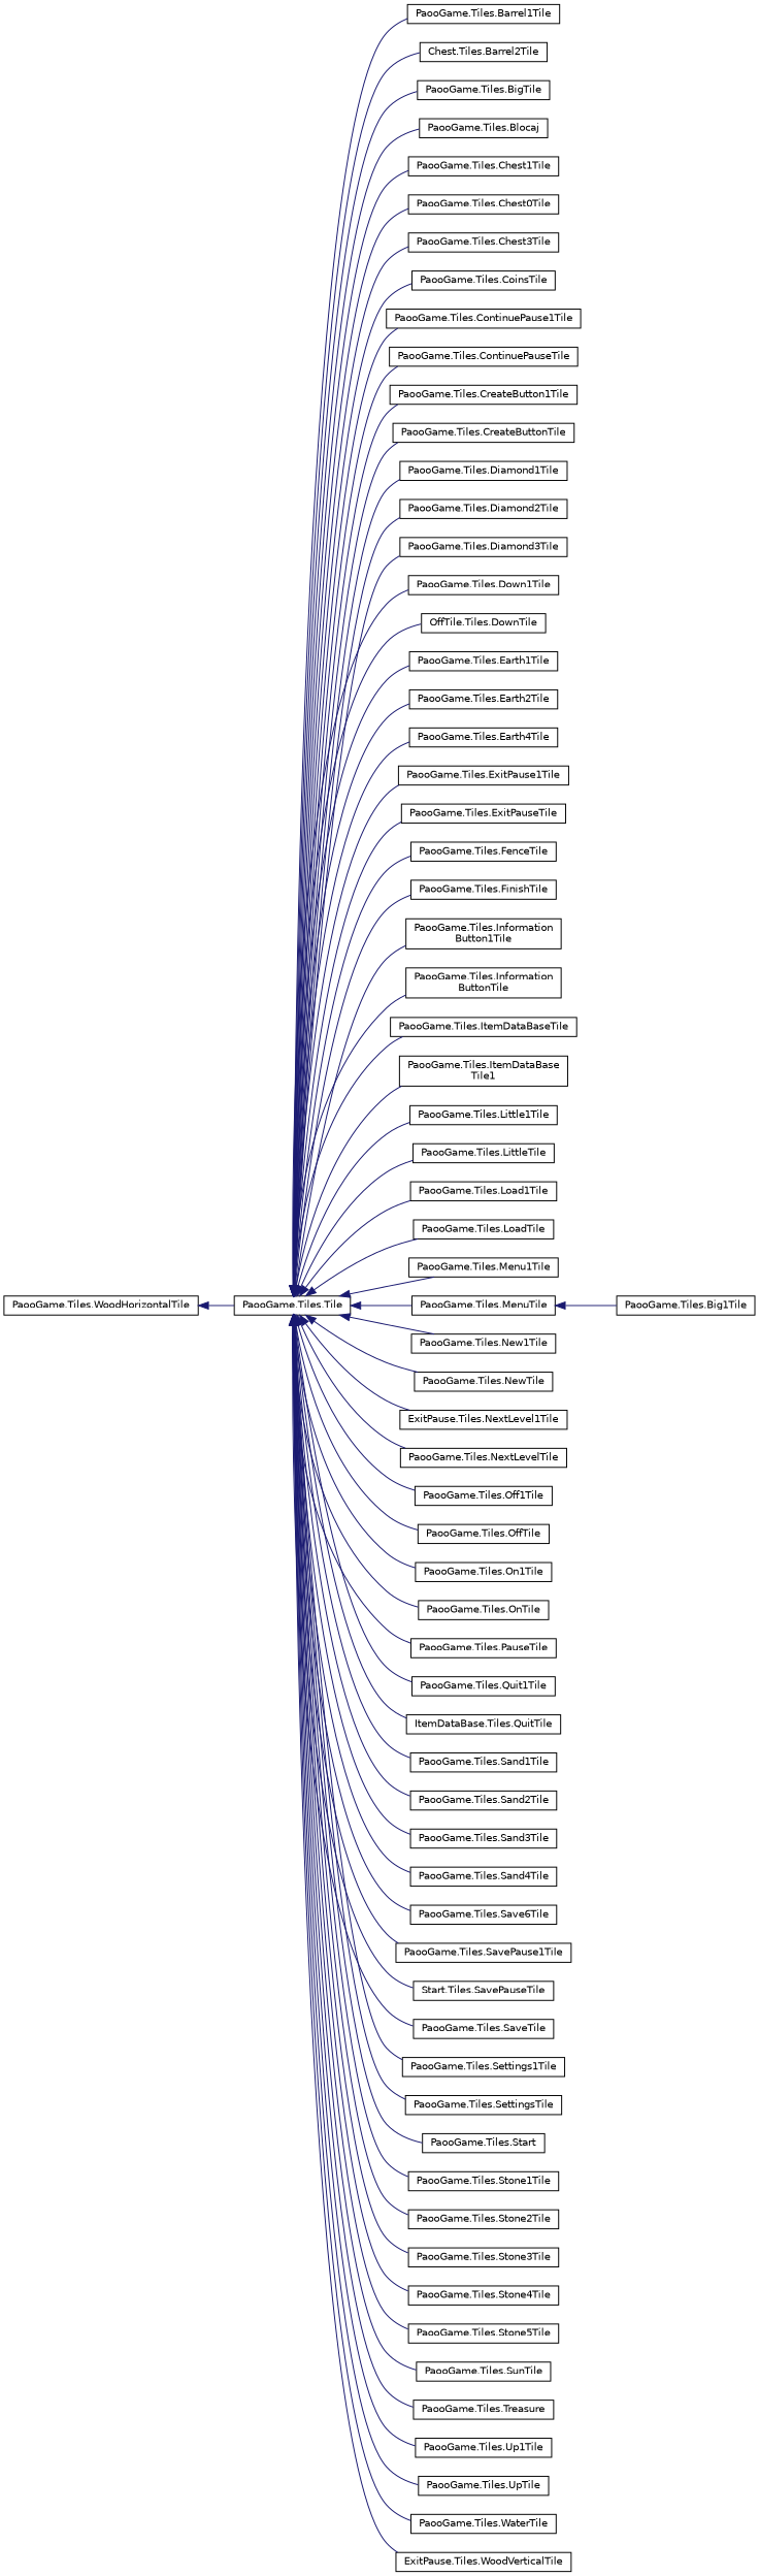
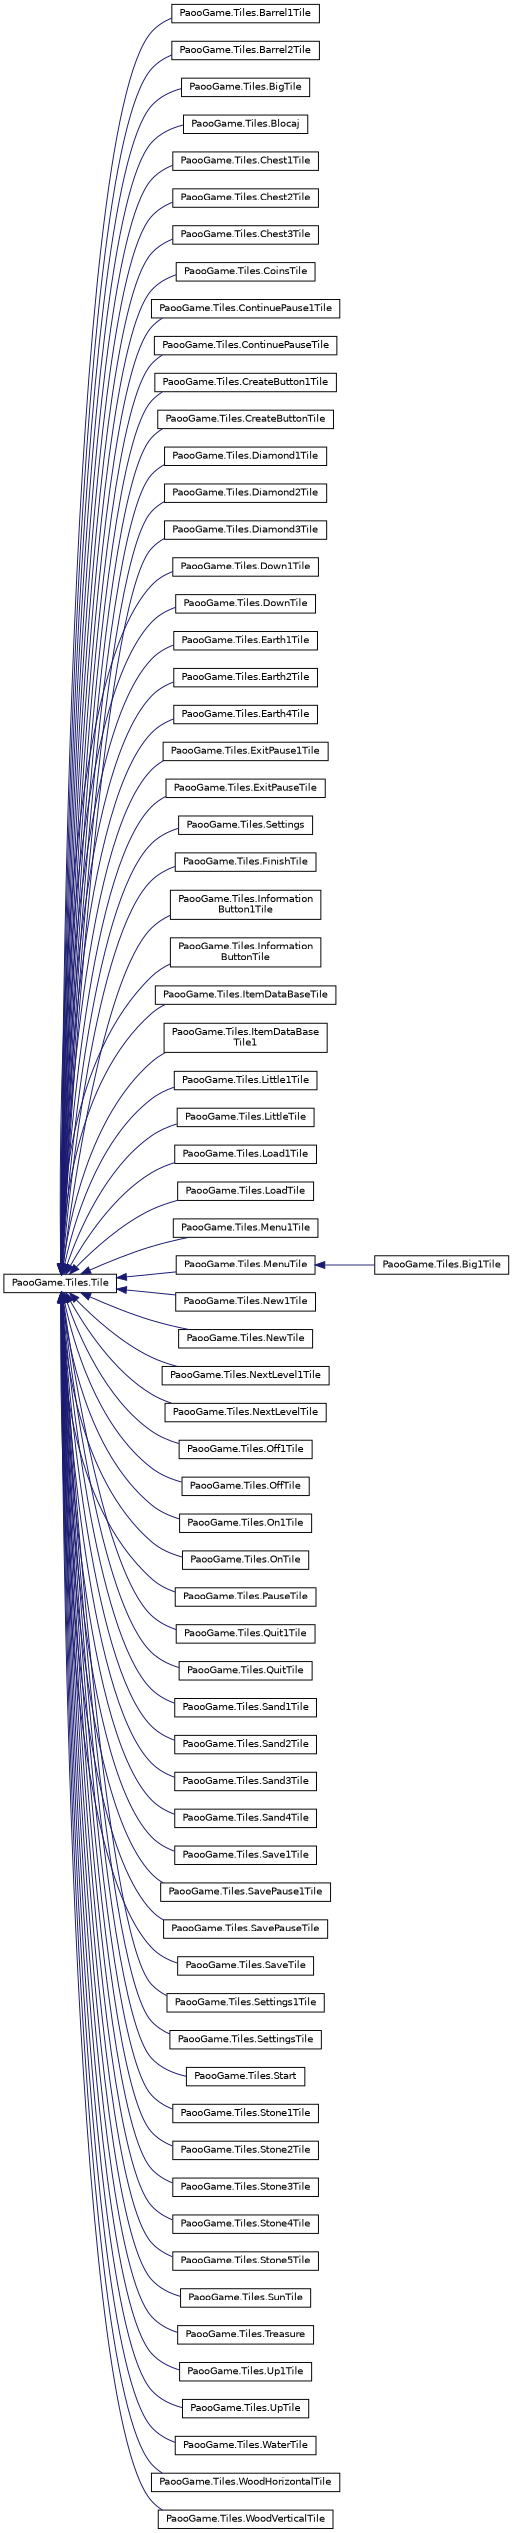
  digraph {
    rankdir=LR
    node [color=black fillcolor=white fontname=Helvetica fontsize=10 shape=record style=filled]
    edge [color=midnightblue dir=back fontname=Helvetica fontsize=10 labelfontname=Helvetica labelfontsize=10 style=solid]
    n1 [height=0.2 label="PaooGame.Tiles.Tile" width=0.4]
    n2 [height=0.2 label="PaooGame.Tiles.Barrel1Tile" width=0.4]
-   n3 [height=0.2 label="Chest.Tiles.Barrel2Tile" width=0.4]
+   n3 [height=0.2 label="PaooGame.Tiles.Barrel2Tile" width=0.4]
    n4 [height=0.2 label="PaooGame.Tiles.BigTile" width=0.4]
    n5 [height=0.2 label="PaooGame.Tiles.Blocaj" width=0.4]
    n6 [height=0.2 label="PaooGame.Tiles.Chest1Tile" width=0.4]
-   n7 [height=0.2 label="PaooGame.Tiles.Chest0Tile" width=0.4]
+   n7 [height=0.2 label="PaooGame.Tiles.Chest2Tile" width=0.4]
    n8 [height=0.2 label="PaooGame.Tiles.Chest3Tile" width=0.4]
    n9 [height=0.2 label="PaooGame.Tiles.CoinsTile" width=0.4]
    n10 [height=0.2 label="PaooGame.Tiles.ContinuePause1Tile" width=0.4]
    n11 [height=0.2 label="PaooGame.Tiles.ContinuePauseTile" width=0.4]
    n12 [height=0.2 label="PaooGame.Tiles.CreateButton1Tile" width=0.4]
    n13 [height=0.2 label="PaooGame.Tiles.CreateButtonTile" width=0.4]
    n14 [height=0.2 label="PaooGame.Tiles.Diamond1Tile" width=0.4]
    n15 [height=0.2 label="PaooGame.Tiles.Diamond2Tile" width=0.4]
    n16 [height=0.2 label="PaooGame.Tiles.Diamond3Tile" width=0.4]
    n17 [height=0.2 label="PaooGame.Tiles.Down1Tile" width=0.4]
-   n18 [height=0.2 label="OffTile.Tiles.DownTile" width=0.4]
+   n18 [height=0.2 label="PaooGame.Tiles.DownTile" width=0.4]
    n19 [height=0.2 label="PaooGame.Tiles.Earth1Tile" width=0.4]
    n20 [height=0.2 label="PaooGame.Tiles.Earth2Tile" width=0.4]
    n21 [height=0.2 label="PaooGame.Tiles.Earth4Tile" width=0.4]
    n22 [height=0.2 label="PaooGame.Tiles.ExitPause1Tile" width=0.4]
    n23 [height=0.2 label="PaooGame.Tiles.ExitPauseTile" width=0.4]
-   n24 [height=0.2 label="PaooGame.Tiles.FenceTile" width=0.4]
+   n24 [height=0.2 label="PaooGame.Tiles.Settings" width=0.4]
    n25 [height=0.2 label="PaooGame.Tiles.FinishTile" width=0.4]
    n26 [height=0.2 label="PaooGame.Tiles.Information\lButton1Tile" width=0.4]
    n27 [height=0.2 label="PaooGame.Tiles.Information\lButtonTile" width=0.4]
    n28 [height=0.2 label="PaooGame.Tiles.ItemDataBaseTile" width=0.4]
    n29 [height=0.2 label="PaooGame.Tiles.ItemDataBase\lTile1" width=0.4]
    n30 [height=0.2 label="PaooGame.Tiles.Little1Tile" width=0.4]
    n31 [height=0.2 label="PaooGame.Tiles.LittleTile" width=0.4]
    n32 [height=0.2 label="PaooGame.Tiles.Load1Tile" width=0.4]
    n33 [height=0.2 label="PaooGame.Tiles.LoadTile" width=0.4]
    n34 [height=0.2 label="PaooGame.Tiles.Menu1Tile" width=0.4]
    n35 [height=0.2 label="PaooGame.Tiles.MenuTile" width=0.4]
    n36 [height=0.2 label="PaooGame.Tiles.New1Tile" width=0.4]
    n37 [height=0.2 label="PaooGame.Tiles.NewTile" width=0.4]
-   n38 [height=0.2 label="ExitPause.Tiles.NextLevel1Tile" width=0.4]
+   n38 [height=0.2 label="PaooGame.Tiles.NextLevel1Tile" width=0.4]
    n39 [height=0.2 label="PaooGame.Tiles.NextLevelTile" width=0.4]
    n40 [height=0.2 label="PaooGame.Tiles.Off1Tile" width=0.4]
    n41 [height=0.2 label="PaooGame.Tiles.OffTile" width=0.4]
    n42 [height=0.2 label="PaooGame.Tiles.On1Tile" width=0.4]
    n43 [height=0.2 label="PaooGame.Tiles.OnTile" width=0.4]
    n44 [height=0.2 label="PaooGame.Tiles.PauseTile" width=0.4]
    n45 [height=0.2 label="PaooGame.Tiles.Quit1Tile" width=0.4]
-   n46 [height=0.2 label="ItemDataBase.Tiles.QuitTile" width=0.4]
+   n46 [height=0.2 label="PaooGame.Tiles.QuitTile" width=0.4]
    n47 [height=0.2 label="PaooGame.Tiles.Sand1Tile" width=0.4]
    n48 [height=0.2 label="PaooGame.Tiles.Sand2Tile" width=0.4]
    n49 [height=0.2 label="PaooGame.Tiles.Sand3Tile" width=0.4]
    n50 [height=0.2 label="PaooGame.Tiles.Sand4Tile" width=0.4]
-   n51 [height=0.2 label="PaooGame.Tiles.Save6Tile" width=0.4]
+   n51 [height=0.2 label="PaooGame.Tiles.Save1Tile" width=0.4]
    n52 [height=0.2 label="PaooGame.Tiles.SavePause1Tile" width=0.4]
-   n53 [height=0.2 label="Start.Tiles.SavePauseTile" width=0.4]
+   n53 [height=0.2 label="PaooGame.Tiles.SavePauseTile" width=0.4]
    n54 [height=0.2 label="PaooGame.Tiles.SaveTile" width=0.4]
    n55 [height=0.2 label="PaooGame.Tiles.Settings1Tile" width=0.4]
    n56 [height=0.2 label="PaooGame.Tiles.SettingsTile" width=0.4]
    n57 [height=0.2 label="PaooGame.Tiles.Start" width=0.4]
    n58 [height=0.2 label="PaooGame.Tiles.Stone1Tile" width=0.4]
    n59 [height=0.2 label="PaooGame.Tiles.Stone2Tile" width=0.4]
    n60 [height=0.2 label="PaooGame.Tiles.Stone3Tile" width=0.4]
    n61 [height=0.2 label="PaooGame.Tiles.Stone4Tile" width=0.4]
    n62 [height=0.2 label="PaooGame.Tiles.Stone5Tile" width=0.4]
    n63 [height=0.2 label="PaooGame.Tiles.SunTile" width=0.4]
    n64 [height=0.2 label="PaooGame.Tiles.Treasure" width=0.4]
    n65 [height=0.2 label="PaooGame.Tiles.Up1Tile" width=0.4]
    n66 [height=0.2 label="PaooGame.Tiles.UpTile" width=0.4]
    n67 [height=0.2 label="PaooGame.Tiles.WaterTile" width=0.4]
    n68 [height=0.2 label="PaooGame.Tiles.WoodHorizontalTile" width=0.4]
-   n69 [height=0.2 label="ExitPause.Tiles.WoodVerticalTile" width=0.4]
+   n69 [height=0.2 label="PaooGame.Tiles.WoodVerticalTile" width=0.4]
    n70 [height=0.2 label="PaooGame.Tiles.Big1Tile" width=0.4]
    n1 -> n2
    n1 -> n3
    n1 -> n4
    n1 -> n5
    n1 -> n6
    n1 -> n7
    n1 -> n8
    n1 -> n9
    n1 -> n10
    n1 -> n11
    n1 -> n12
    n1 -> n13
    n1 -> n14
    n1 -> n15
    n1 -> n16
    n1 -> n17
    n1 -> n18
    n1 -> n19
    n1 -> n20
    n1 -> n21
    n1 -> n22
    n1 -> n23
    n1 -> n24
    n1 -> n25
    n1 -> n26
    n1 -> n27
    n1 -> n28
    n1 -> n29
    n1 -> n30
    n1 -> n31
    n1 -> n32
    n1 -> n33
    n1 -> n34
    n1 -> n35
    n1 -> n36
    n1 -> n37
    n1 -> n38
    n1 -> n39
    n1 -> n40
    n1 -> n41
    n1 -> n42
    n1 -> n43
    n1 -> n44
    n1 -> n45
    n1 -> n46
    n1 -> n47
    n1 -> n48
    n1 -> n49
    n1 -> n50
    n1 -> n51
    n1 -> n52
    n1 -> n53
    n1 -> n54
    n1 -> n55
    n1 -> n56
    n1 -> n57
    n1 -> n58
    n1 -> n59
    n1 -> n60
    n1 -> n61
    n1 -> n62
    n1 -> n63
    n1 -> n64
    n1 -> n65
    n1 -> n66
    n1 -> n67
-   n68 -> n1
+   n1 -> n68
    n1 -> n69
    n35 -> n70
  }
